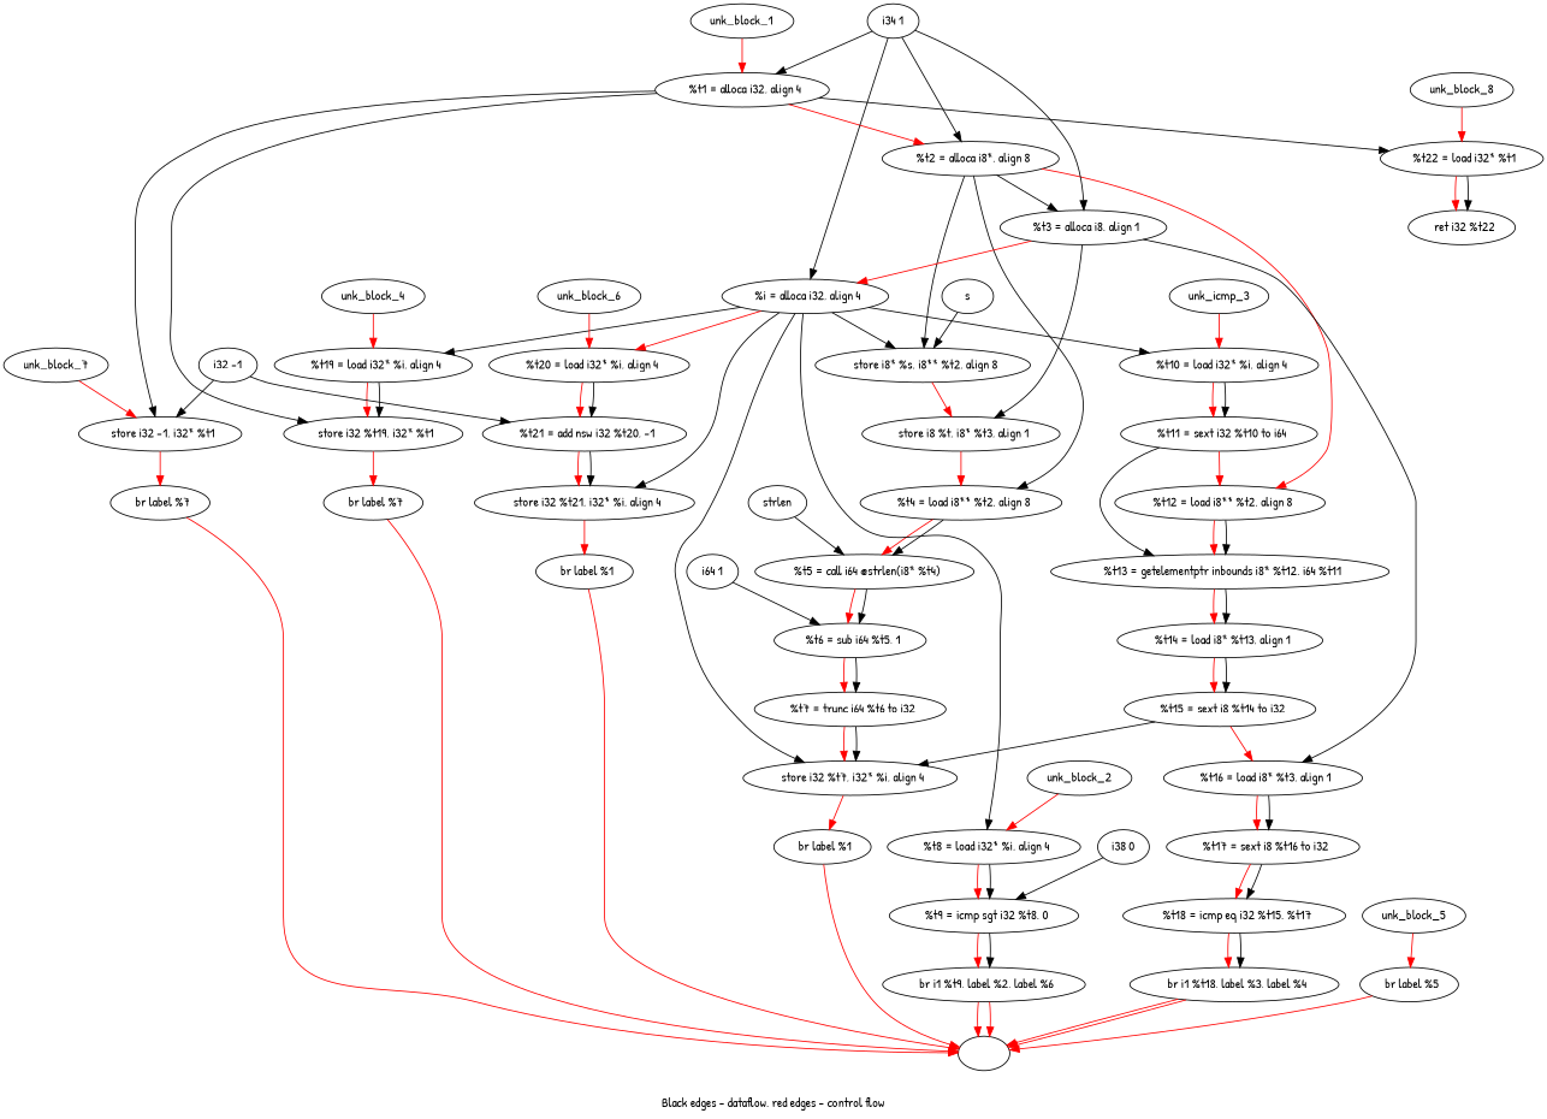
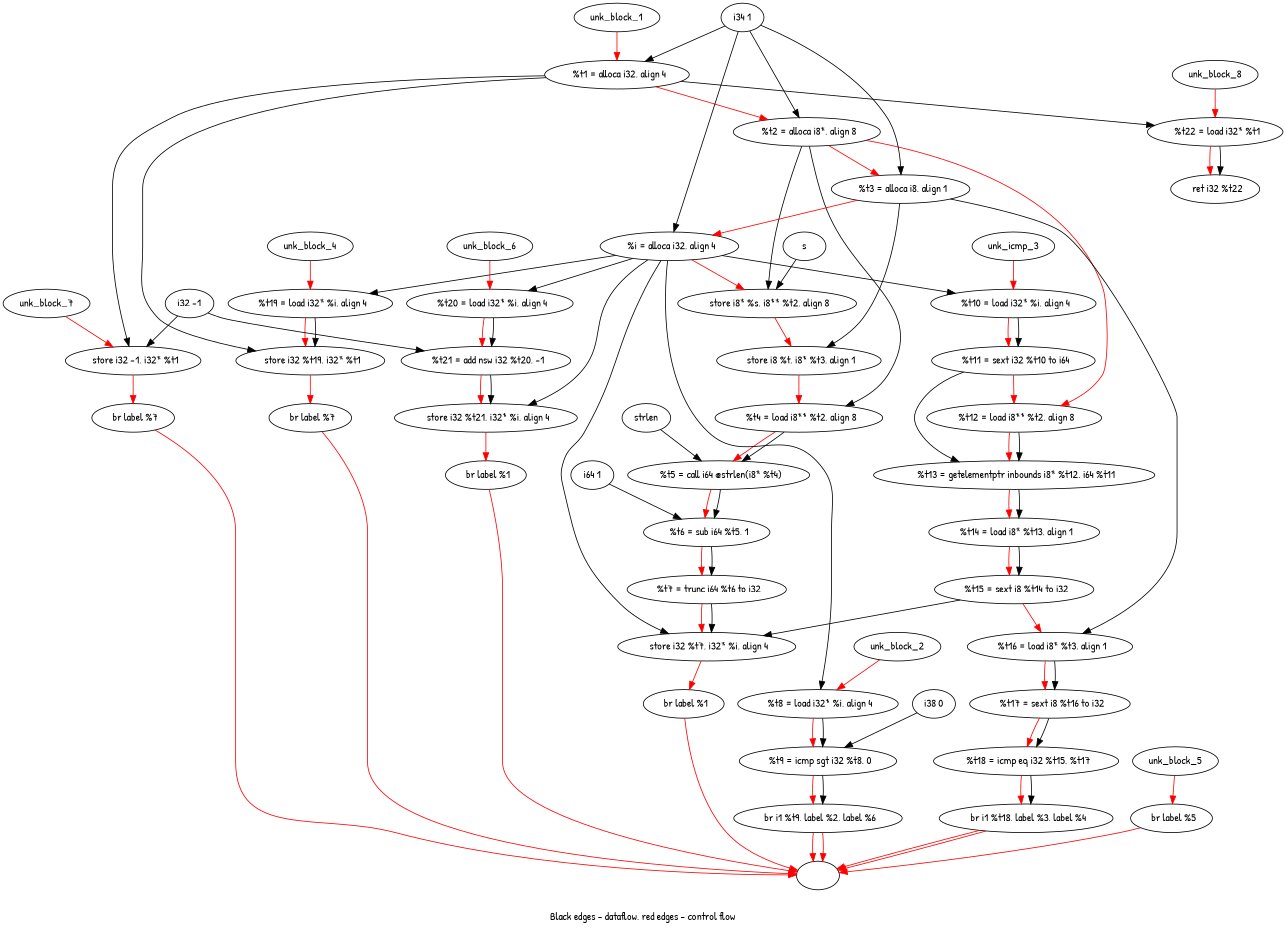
  digraph {
    compound=true
    fontname="Patrick Hand"
    label="Black edges - dataflow, red edges - control flow"
    node [fontname="Patrick Hand"]
    edge [color=red fontname="Patrick Hand"]
    n1 [label="  %t1 = alloca i32, align 4"]
    n2 [label="  %t2 = alloca i8*, align 8"]
    n3 [label="  store i32 %t19, i32* %t1"]
    n4 [label="  store i32 -1, i32* %t1"]
    n5 [label="  %t22 = load i32* %t1"]
    n6 [label="  %t3 = alloca i8, align 1"]
    n7 [label="  store i8* %s, i8** %t2, align 8"]
    n8 [label="  %t4 = load i8** %t2, align 8"]
    n9 [label="  %t12 = load i8** %t2, align 8"]
    n10 [label="  br label %7"]
    n11 [label="  br label %7"]
    n12 [label="  ret i32 %t22"]
    n13 [label="  %i = alloca i32, align 4"]
    n14 [label="  store i8 %t, i8* %t3, align 1"]
    n15 [label="  %t16 = load i8* %t3, align 1"]
    n16 [label="  %t5 = call i64 @strlen(i8* %t4)"]
    n17 [label="  %t13 = getelementptr inbounds i8* %t12, i64 %t11"]
    n18 [label="  store i32 %t7, i32* %i, align 4"]
    n19 [label="  %t8 = load i32* %i, align 4"]
    n20 [label="  %t10 = load i32* %i, align 4"]
    n21 [label="  %t19 = load i32* %i, align 4"]
    n22 [label="  %t20 = load i32* %i, align 4"]
    n23 [label="  store i32 %t21, i32* %i, align 4"]
    n24 [label="  %t17 = sext i8 %t16 to i32"]
    n25 [label="  br label %1"]
    n26 [label="  %t9 = icmp sgt i32 %t8, 0"]
    n27 [label="  %t11 = sext i32 %t10 to i64"]
    n28 [label="  %t21 = add nsw i32 %t20, -1"]
    n29 [label="  br label %1"]
    n30 [label="  %t6 = sub i64 %t5, 1"]
    n31 [label="  %t7 = trunc i64 %t6 to i32"]
    ""
    unk_block_1
    n34 [label="i34 1"]
    s
    strlen
    "i64 1"
    n38 [label="  br i1 %t9, label %2, label %6"]
    unk_block_2
    n40 [label="i38 0"]
    n41 [label="  %t14 = load i8* %t13, align 1"]
    n42 [label="  %t15 = sext i8 %t14 to i32"]
    n43 [label="  %t18 = icmp eq i32 %t15, %t17"]
    n44 [label="  br i1 %t18, label %3, label %4"]
    n45 [label=unk_icmp_3]
    unk_block_4
    n47 [label="  br label %5"]
    unk_block_5
    unk_block_6
    "i32 -1"
    unk_block_7
    unk_block_8
    n1 -> n2 [weight=2]
    n1 -> n3 [color=""]
    n1 -> n4 [color=""]
    n1 -> n5 [color=""]
-   n2 -> n6 [color=black weight=2]
+   n2 -> n6 [weight=2]
    n2 -> n7 [color=""]
    n2 -> n8 [color=""]
    n2 -> n9
    n3 -> n10 [weight=2]
    n4 -> n11 [weight=2]
    n5 -> n12 [weight=2]
    n5 -> n12 [color=""]
    n6 -> n13 [weight=2]
    n6 -> n14 [color=""]
    n6 -> n15 [color=""]
    n7 -> n14 [weight=2]
    n8 -> n16 [weight=2]
    n8 -> n16 [color=""]
    n9 -> n17 [weight=2]
    n9 -> n17 [color=""]
    n10 -> ""
    n11 -> ""
-   n13 -> n7 [color=black weight=2]
+   n13 -> n7 [weight=2]
    n13 -> n18 [color=""]
    n13 -> n19 [color=""]
    n13 -> n20 [color=""]
    n13 -> n21 [color=""]
-   n13 -> n22
+   n13 -> n22 [color=""]
    n13 -> n23 [color=""]
    n14 -> n8 [weight=2]
    n15 -> n24 [weight=2]
    n15 -> n24 [color=""]
    n16 -> n30 [weight=2]
    n16 -> n30 [color=""]
    n17 -> n41 [weight=2]
    n17 -> n41 [color=""]
    n18 -> n25 [weight=2]
    n19 -> n26 [weight=2]
    n19 -> n26 [color=""]
    n20 -> n27 [weight=2]
    n20 -> n27 [color=""]
    n21 -> n3 [weight=2]
    n21 -> n3 [color=""]
    n22 -> n28 [weight=2]
    n22 -> n28 [color=""]
    n23 -> n29 [weight=2]
    n24 -> n43 [weight=2]
    n24 -> n43 [color=""]
    n25 -> ""
    n26 -> n38 [weight=2]
    n26 -> n38 [color=""]
    n27 -> n9 [weight=2]
    n27 -> n17 [color=""]
    n28 -> n23 [weight=2]
    n28 -> n23 [color=""]
    n29 -> ""
    n30 -> n31 [weight=2]
    n30 -> n31 [color=""]
    n31 -> n18 [weight=2]
    n31 -> n18 [color=""]
    unk_block_1 -> n1
    n34 -> n1 [color=""]
    n34 -> n2 [color=""]
    n34 -> n6 [color=""]
    n34 -> n13 [color=""]
    s -> n7 [color=""]
    strlen -> n16 [color=""]
    "i64 1" -> n30 [color=""]
    n38 -> ""
    n38 -> ""
    unk_block_2 -> n19
    n40 -> n26 [color=""]
    n41 -> n42 [weight=2]
    n41 -> n42 [color=""]
    n42 -> n15 [weight=2]
    n42 -> n18 [color=""]
    n43 -> n44 [weight=2]
    n43 -> n44 [color=""]
    n44 -> ""
    n44 -> ""
    n45 -> n20
    unk_block_4 -> n21
    n47 -> ""
    unk_block_5 -> n47
    unk_block_6 -> n22
    "i32 -1" -> n4 [color=""]
    "i32 -1" -> n28 [color=""]
    unk_block_7 -> n4
    unk_block_8 -> n5
  }
